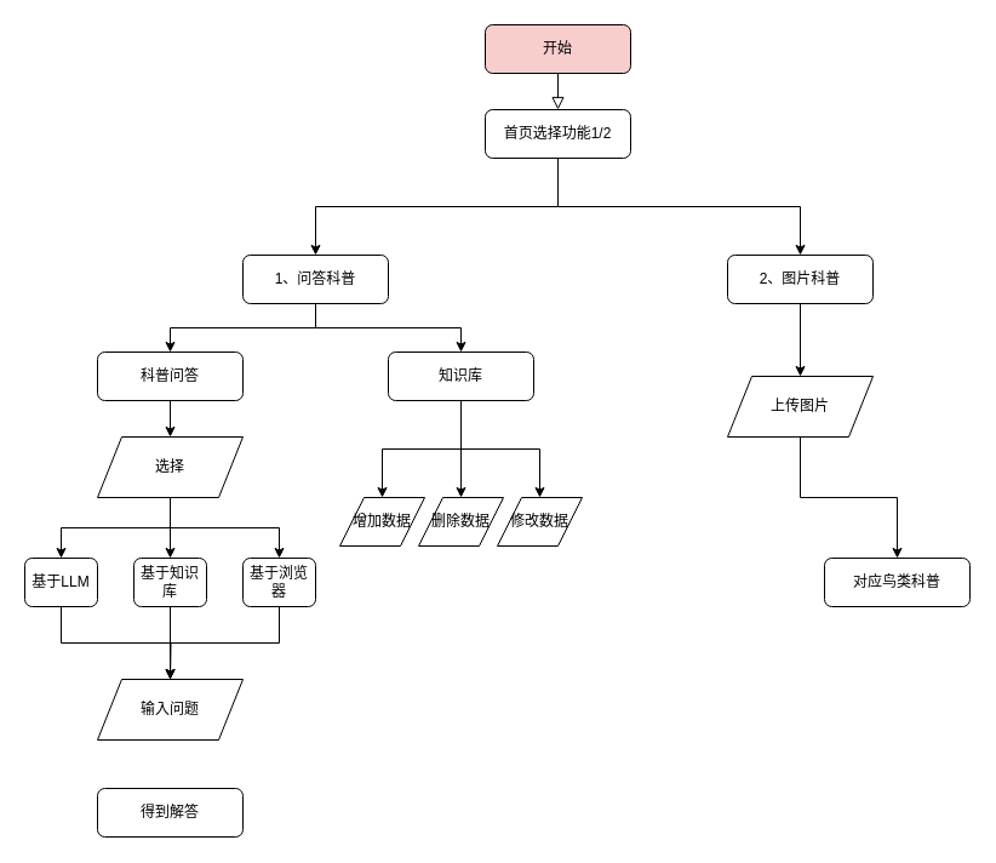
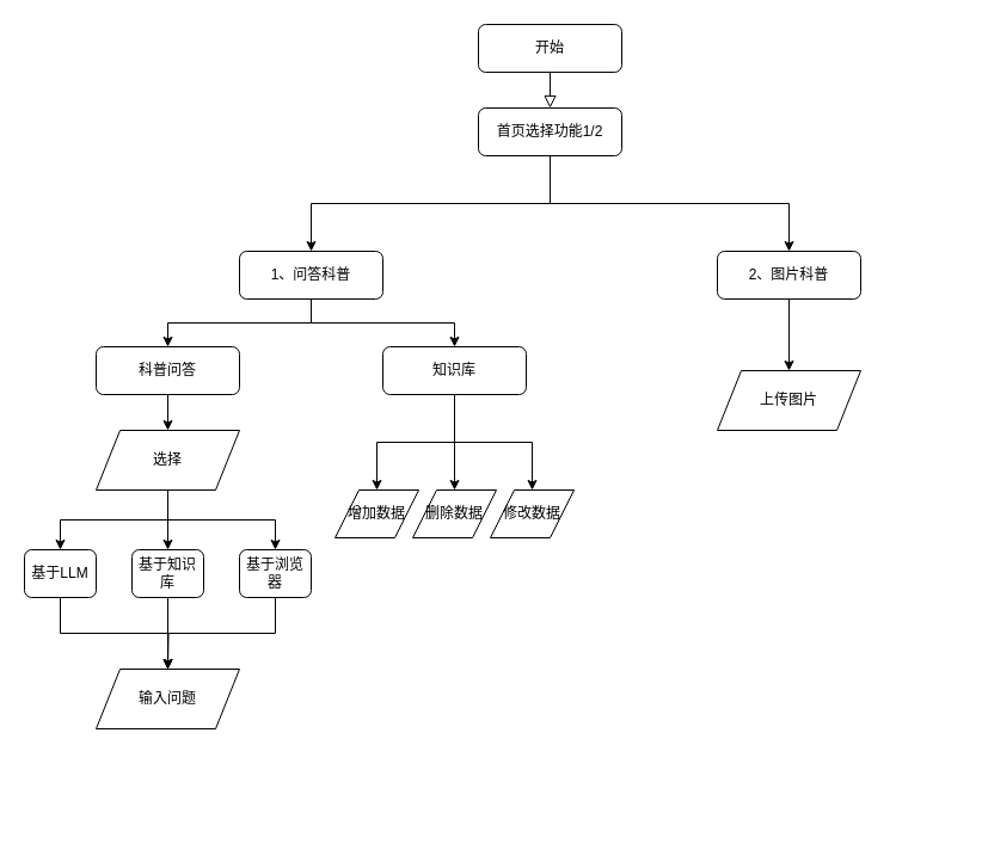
  <mxCell id="0" />
  <mxCell id="1" parent="0" />
  <mxCell id="2" value="" style="rounded=0;html=1;jettySize=auto;orthogonalLoop=1;fontSize=11;endArrow=block;endFill=0;endSize=8;strokeWidth=1;shadow=0;labelBackgroundColor=none;edgeStyle=orthogonalEdgeStyle;entryX=0.5;entryY=0;entryDx=0;entryDy=0;" parent="1" source="3" target="6" edge="1"><mxGeometry relative="1" as="geometry"><mxPoint x="470" y="110" as="targetPoint" /></mxGeometry></mxCell>
- <mxCell id="3" value="开始" style="rounded=1;whiteSpace=wrap;html=1;fontSize=12;glass=0;strokeWidth=1;shadow=0;fillColor=#f8cecc;" parent="1" vertex="1"><mxGeometry x="400" y="20" width="120" height="40" as="geometry" /></mxCell>
+ <mxCell id="3" value="开始" style="rounded=1;whiteSpace=wrap;html=1;fontSize=12;glass=0;strokeWidth=1;shadow=0;" parent="1" vertex="1"><mxGeometry x="400" y="20" width="120" height="40" as="geometry" /></mxCell>
  <mxCell id="4" style="edgeStyle=orthogonalEdgeStyle;rounded=0;orthogonalLoop=1;jettySize=auto;html=1;exitX=0.5;exitY=1;exitDx=0;exitDy=0;entryX=0.5;entryY=0;entryDx=0;entryDy=0;" parent="1" source="6" target="11" edge="1"><mxGeometry relative="1" as="geometry" /></mxCell>
  <mxCell id="5" style="edgeStyle=orthogonalEdgeStyle;rounded=0;orthogonalLoop=1;jettySize=auto;html=1;exitX=0.5;exitY=1;exitDx=0;exitDy=0;entryX=0.5;entryY=0;entryDx=0;entryDy=0;" edge="1" parent="1" source="6" target="9"><mxGeometry relative="1" as="geometry" /></mxCell>
  <mxCell id="6" value="首页选择功能1/2" style="rounded=1;whiteSpace=wrap;html=1;fontSize=12;glass=0;strokeWidth=1;shadow=0;" parent="1" vertex="1"><mxGeometry x="400" y="90" width="120" height="40" as="geometry" /></mxCell>
  <mxCell id="7" style="edgeStyle=orthogonalEdgeStyle;rounded=0;orthogonalLoop=1;jettySize=auto;html=1;exitX=0.5;exitY=1;exitDx=0;exitDy=0;entryX=0.5;entryY=0;entryDx=0;entryDy=0;" edge="1" parent="1" source="9" target="15"><mxGeometry relative="1" as="geometry" /></mxCell>
  <mxCell id="8" style="edgeStyle=orthogonalEdgeStyle;rounded=0;orthogonalLoop=1;jettySize=auto;html=1;exitX=0.5;exitY=1;exitDx=0;exitDy=0;entryX=0.5;entryY=0;entryDx=0;entryDy=0;" edge="1" parent="1" source="9" target="19"><mxGeometry relative="1" as="geometry" /></mxCell>
  <mxCell id="9" value="1、问答科普" style="rounded=1;whiteSpace=wrap;html=1;fontSize=12;glass=0;strokeWidth=1;shadow=0;" parent="1" vertex="1"><mxGeometry x="200" y="210" width="120" height="40" as="geometry" /></mxCell>
  <mxCell id="10" style="edgeStyle=orthogonalEdgeStyle;rounded=0;orthogonalLoop=1;jettySize=auto;html=1;exitX=0.5;exitY=1;exitDx=0;exitDy=0;entryX=0.5;entryY=0;entryDx=0;entryDy=0;" parent="1" source="11" target="13" edge="1"><mxGeometry relative="1" as="geometry" /></mxCell>
  <mxCell id="11" value="2、图片科普" style="rounded=1;whiteSpace=wrap;html=1;fontSize=12;glass=0;strokeWidth=1;shadow=0;" parent="1" vertex="1"><mxGeometry x="600" y="210" width="120" height="40" as="geometry" /></mxCell>
- <mxCell id="12" style="edgeStyle=orthogonalEdgeStyle;rounded=0;orthogonalLoop=1;jettySize=auto;html=1;exitX=0.5;exitY=1;exitDx=0;exitDy=0;" edge="1" parent="1" source="13" target="35"><mxGeometry relative="1" as="geometry" /></mxCell>
  <mxCell id="13" value="上传图片" style="shape=parallelogram;perimeter=parallelogramPerimeter;whiteSpace=wrap;html=1;fixedSize=1;" parent="1" vertex="1"><mxGeometry x="600" y="310" width="120" height="50" as="geometry" /></mxCell>
  <mxCell id="14" style="edgeStyle=orthogonalEdgeStyle;rounded=0;orthogonalLoop=1;jettySize=auto;html=1;exitX=0.5;exitY=1;exitDx=0;exitDy=0;entryX=0.5;entryY=0;entryDx=0;entryDy=0;" edge="1" parent="1" source="15" target="30"><mxGeometry relative="1" as="geometry" /></mxCell>
  <mxCell id="15" value="科普问答" style="rounded=1;whiteSpace=wrap;html=1;fontSize=12;glass=0;strokeWidth=1;shadow=0;" vertex="1" parent="1"><mxGeometry x="80" y="290" width="120" height="40" as="geometry" /></mxCell>
  <mxCell id="16" style="edgeStyle=orthogonalEdgeStyle;rounded=0;orthogonalLoop=1;jettySize=auto;html=1;exitX=0.5;exitY=1;exitDx=0;exitDy=0;entryX=0.5;entryY=0;entryDx=0;entryDy=0;" edge="1" parent="1" source="19" target="33"><mxGeometry relative="1" as="geometry" /></mxCell>
  <mxCell id="17" style="edgeStyle=orthogonalEdgeStyle;rounded=0;orthogonalLoop=1;jettySize=auto;html=1;exitX=0.5;exitY=1;exitDx=0;exitDy=0;entryX=0.5;entryY=0;entryDx=0;entryDy=0;" edge="1" parent="1" source="19" target="32"><mxGeometry relative="1" as="geometry" /></mxCell>
  <mxCell id="18" style="edgeStyle=orthogonalEdgeStyle;rounded=0;orthogonalLoop=1;jettySize=auto;html=1;exitX=0.5;exitY=1;exitDx=0;exitDy=0;entryX=0.5;entryY=0;entryDx=0;entryDy=0;" edge="1" parent="1" source="19" target="34"><mxGeometry relative="1" as="geometry" /></mxCell>
  <mxCell id="19" value="知识库" style="rounded=1;whiteSpace=wrap;html=1;fontSize=12;glass=0;strokeWidth=1;shadow=0;" vertex="1" parent="1"><mxGeometry x="320" y="290" width="120" height="40" as="geometry" /></mxCell>
  <mxCell id="20" value="输入问题" style="shape=parallelogram;perimeter=parallelogramPerimeter;whiteSpace=wrap;html=1;fixedSize=1;" vertex="1" parent="1"><mxGeometry x="80" y="560" width="120" height="50" as="geometry" /></mxCell>
  <mxCell id="21" style="edgeStyle=orthogonalEdgeStyle;rounded=0;orthogonalLoop=1;jettySize=auto;html=1;exitX=0.5;exitY=1;exitDx=0;exitDy=0;" edge="1" parent="1" source="22" target="20"><mxGeometry relative="1" as="geometry" /></mxCell>
  <mxCell id="22" value="基于LLM" style="rounded=1;whiteSpace=wrap;html=1;" vertex="1" parent="1"><mxGeometry y="460" width="60" height="40" as="geometry" x="20" /></mxCell>
  <mxCell id="23" style="edgeStyle=orthogonalEdgeStyle;rounded=0;orthogonalLoop=1;jettySize=auto;html=1;exitX=0.5;exitY=1;exitDx=0;exitDy=0;entryX=0.5;entryY=0;entryDx=0;entryDy=0;" edge="1" parent="1" source="24" target="20"><mxGeometry relative="1" as="geometry" /></mxCell>
  <mxCell id="24" value="基于知识库" style="rounded=1;whiteSpace=wrap;html=1;" vertex="1" parent="1"><mxGeometry x="110" y="460" width="60" height="40" as="geometry" /></mxCell>
  <mxCell id="25" style="edgeStyle=orthogonalEdgeStyle;rounded=0;orthogonalLoop=1;jettySize=auto;html=1;exitX=0.5;exitY=1;exitDx=0;exitDy=0;" edge="1" parent="1" source="26"><mxGeometry relative="1" as="geometry"><mxPoint x="140" y="560" as="targetPoint" /></mxGeometry></mxCell>
  <mxCell id="26" value="基于浏览器" style="rounded=1;whiteSpace=wrap;html=1;" vertex="1" parent="1"><mxGeometry x="200" y="460" width="60" height="40" as="geometry" /></mxCell>
  <mxCell id="27" style="edgeStyle=orthogonalEdgeStyle;rounded=0;orthogonalLoop=1;jettySize=auto;html=1;exitX=0.5;exitY=1;exitDx=0;exitDy=0;entryX=0.5;entryY=0;entryDx=0;entryDy=0;" edge="1" parent="1" source="30" target="24"><mxGeometry relative="1" as="geometry" /></mxCell>
  <mxCell id="28" style="edgeStyle=orthogonalEdgeStyle;rounded=0;orthogonalLoop=1;jettySize=auto;html=1;exitX=0.5;exitY=1;exitDx=0;exitDy=0;entryX=0.5;entryY=0;entryDx=0;entryDy=0;" edge="1" parent="1" source="30" target="26"><mxGeometry relative="1" as="geometry" /></mxCell>
  <mxCell id="29" style="edgeStyle=orthogonalEdgeStyle;rounded=0;orthogonalLoop=1;jettySize=auto;html=1;exitX=0.5;exitY=1;exitDx=0;exitDy=0;entryX=0.5;entryY=0;entryDx=0;entryDy=0;" edge="1" parent="1" source="30" target="22"><mxGeometry relative="1" as="geometry" /></mxCell>
  <mxCell id="30" value="选择" style="shape=parallelogram;perimeter=parallelogramPerimeter;whiteSpace=wrap;html=1;fixedSize=1;" vertex="1" parent="1"><mxGeometry x="80" y="360" width="120" height="50" as="geometry" /></mxCell>
- <mxCell id="31" value="得到解答" style="rounded=1;whiteSpace=wrap;html=1;fontSize=12;glass=0;strokeWidth=1;shadow=0;" vertex="1" parent="1"><mxGeometry x="80" y="650" width="120" height="40" as="geometry" /></mxCell>
  <mxCell id="32" value="增加数据" style="shape=parallelogram;perimeter=parallelogramPerimeter;whiteSpace=wrap;html=1;fixedSize=1;" vertex="1" parent="1"><mxGeometry x="280" y="410" width="70" height="40" as="geometry" /></mxCell>
  <mxCell id="33" value="删除数据" style="shape=parallelogram;perimeter=parallelogramPerimeter;whiteSpace=wrap;html=1;fixedSize=1;" vertex="1" parent="1"><mxGeometry x="345" y="410" width="70" height="40" as="geometry" /></mxCell>
  <mxCell id="34" value="修改数据" style="shape=parallelogram;perimeter=parallelogramPerimeter;whiteSpace=wrap;html=1;fixedSize=1;" vertex="1" parent="1"><mxGeometry x="410" y="410" width="70" height="40" as="geometry" /></mxCell>
- <mxCell id="35" value="对应鸟类科普" style="rounded=1;whiteSpace=wrap;html=1;fontSize=12;glass=0;strokeWidth=1;shadow=0;" vertex="1" parent="1"><mxGeometry x="680" y="460" width="120" height="40" as="geometry" /></mxCell>
